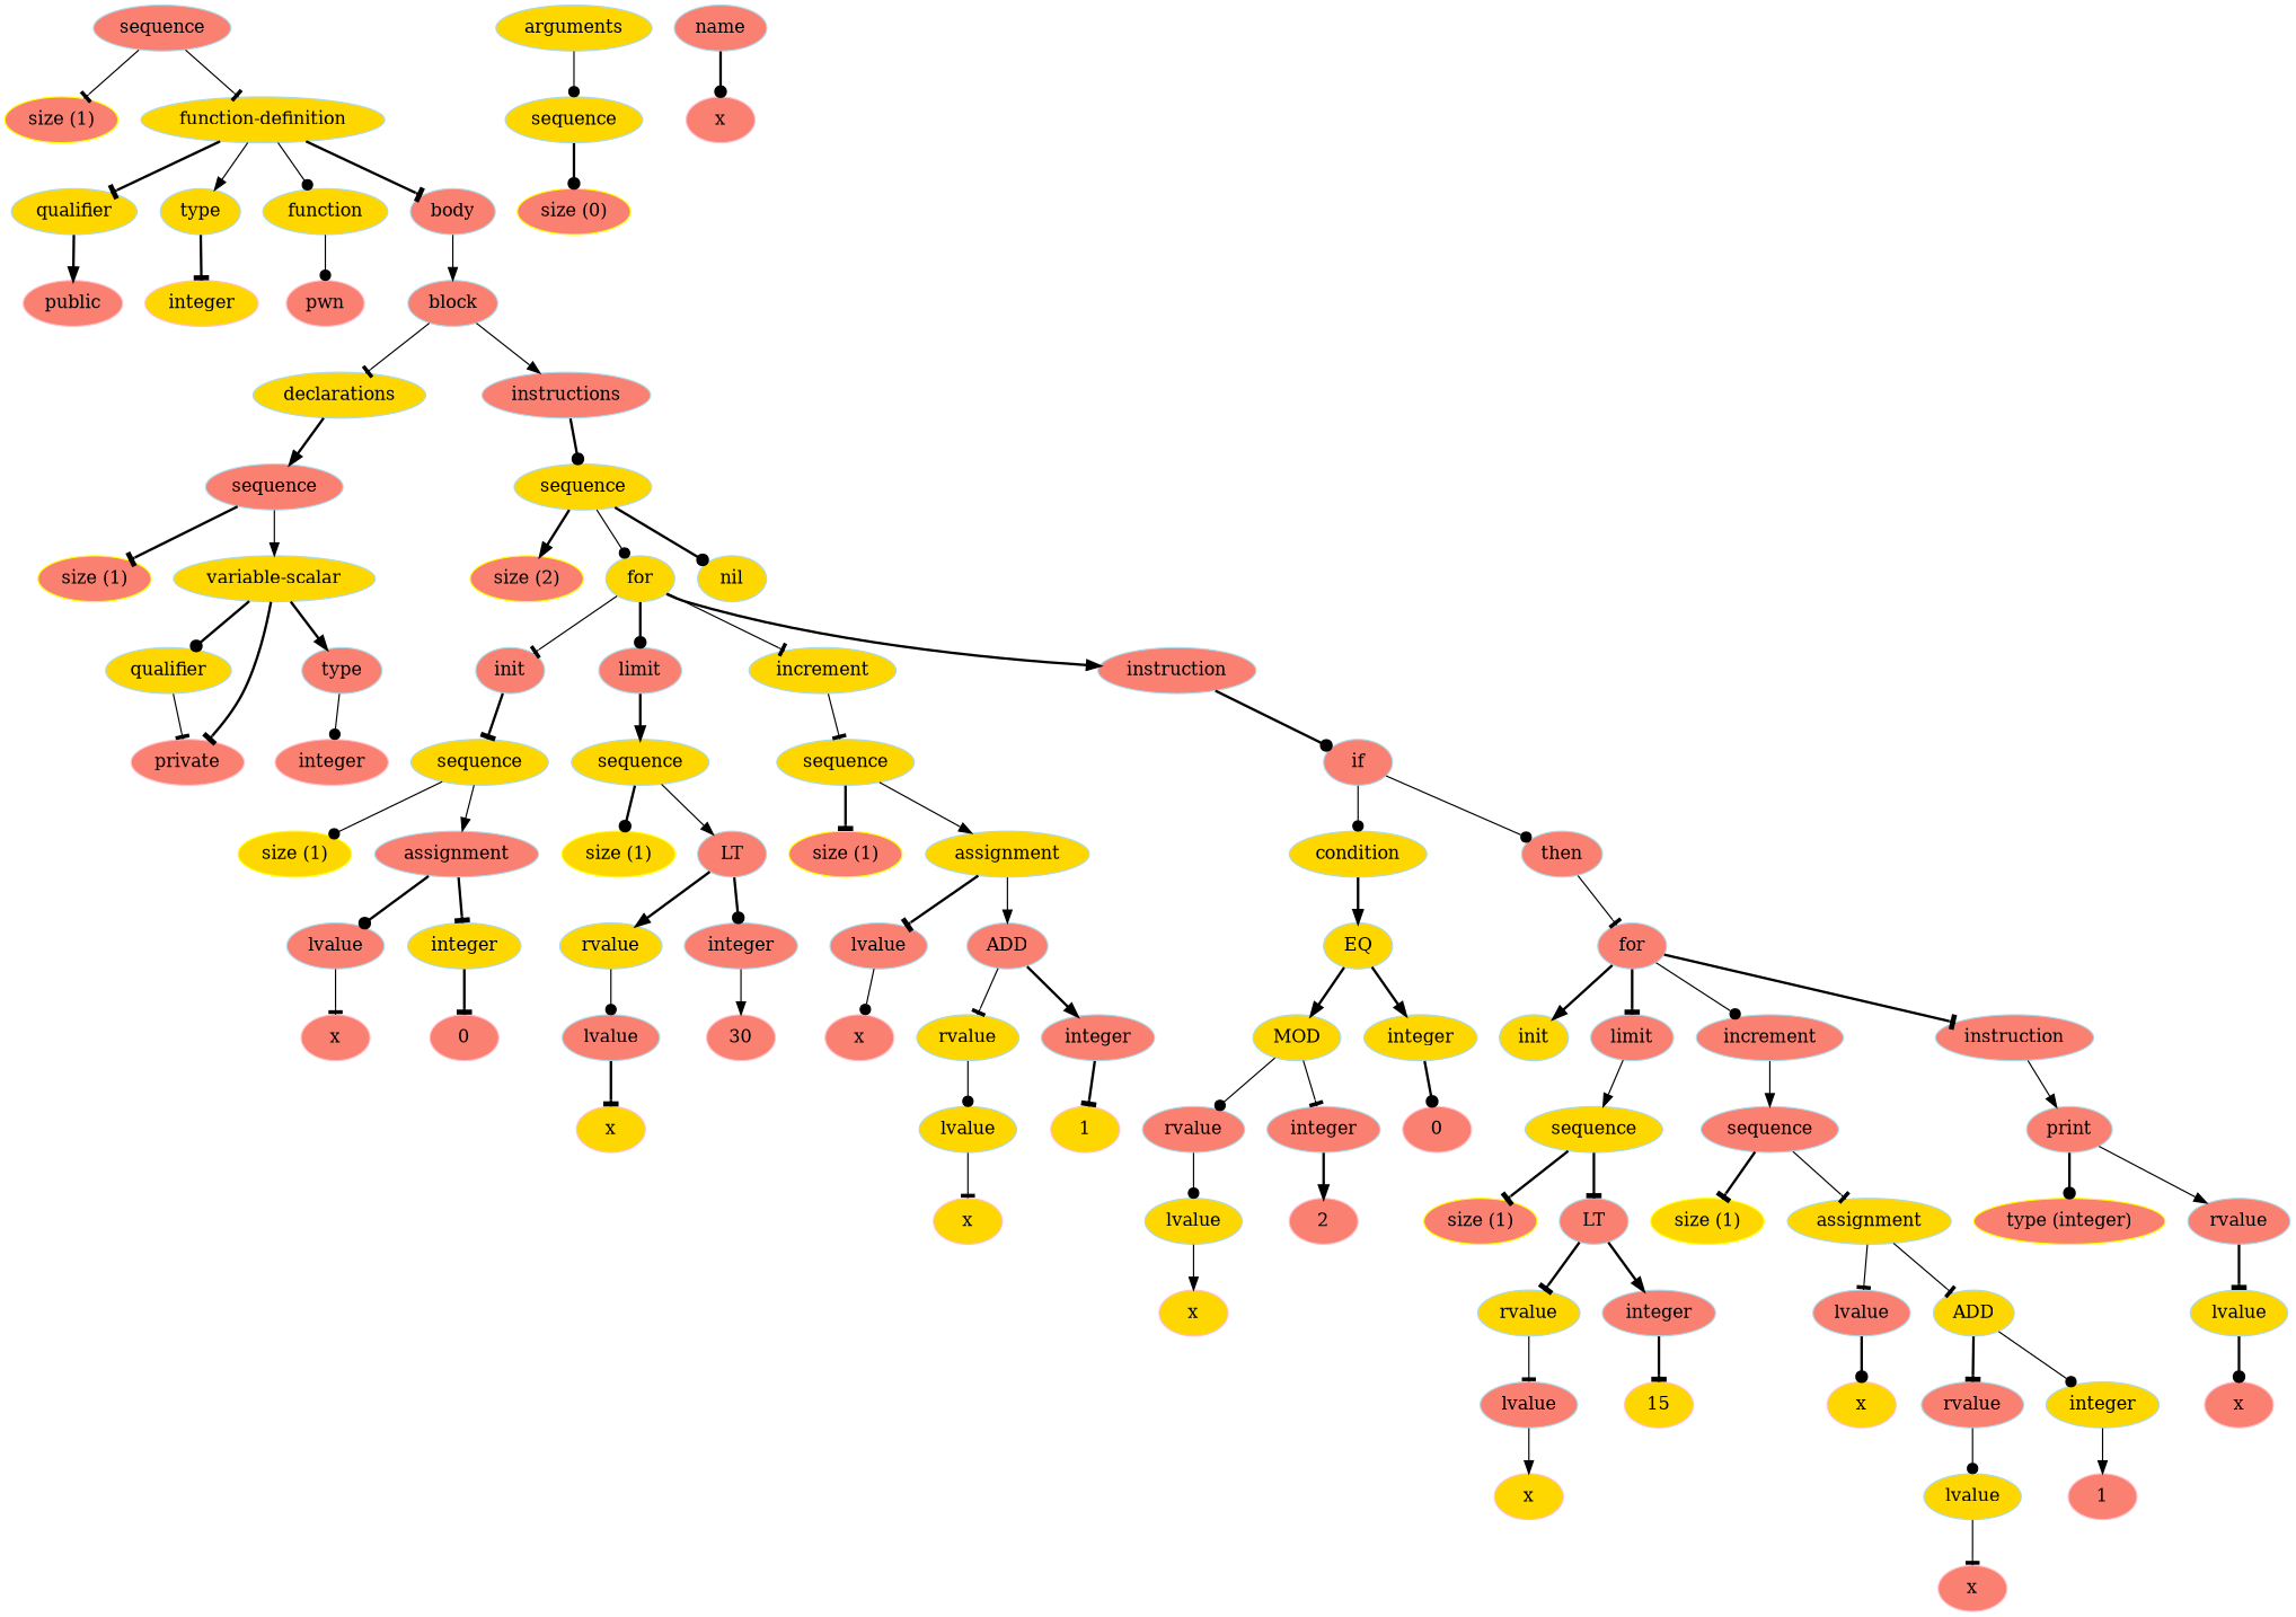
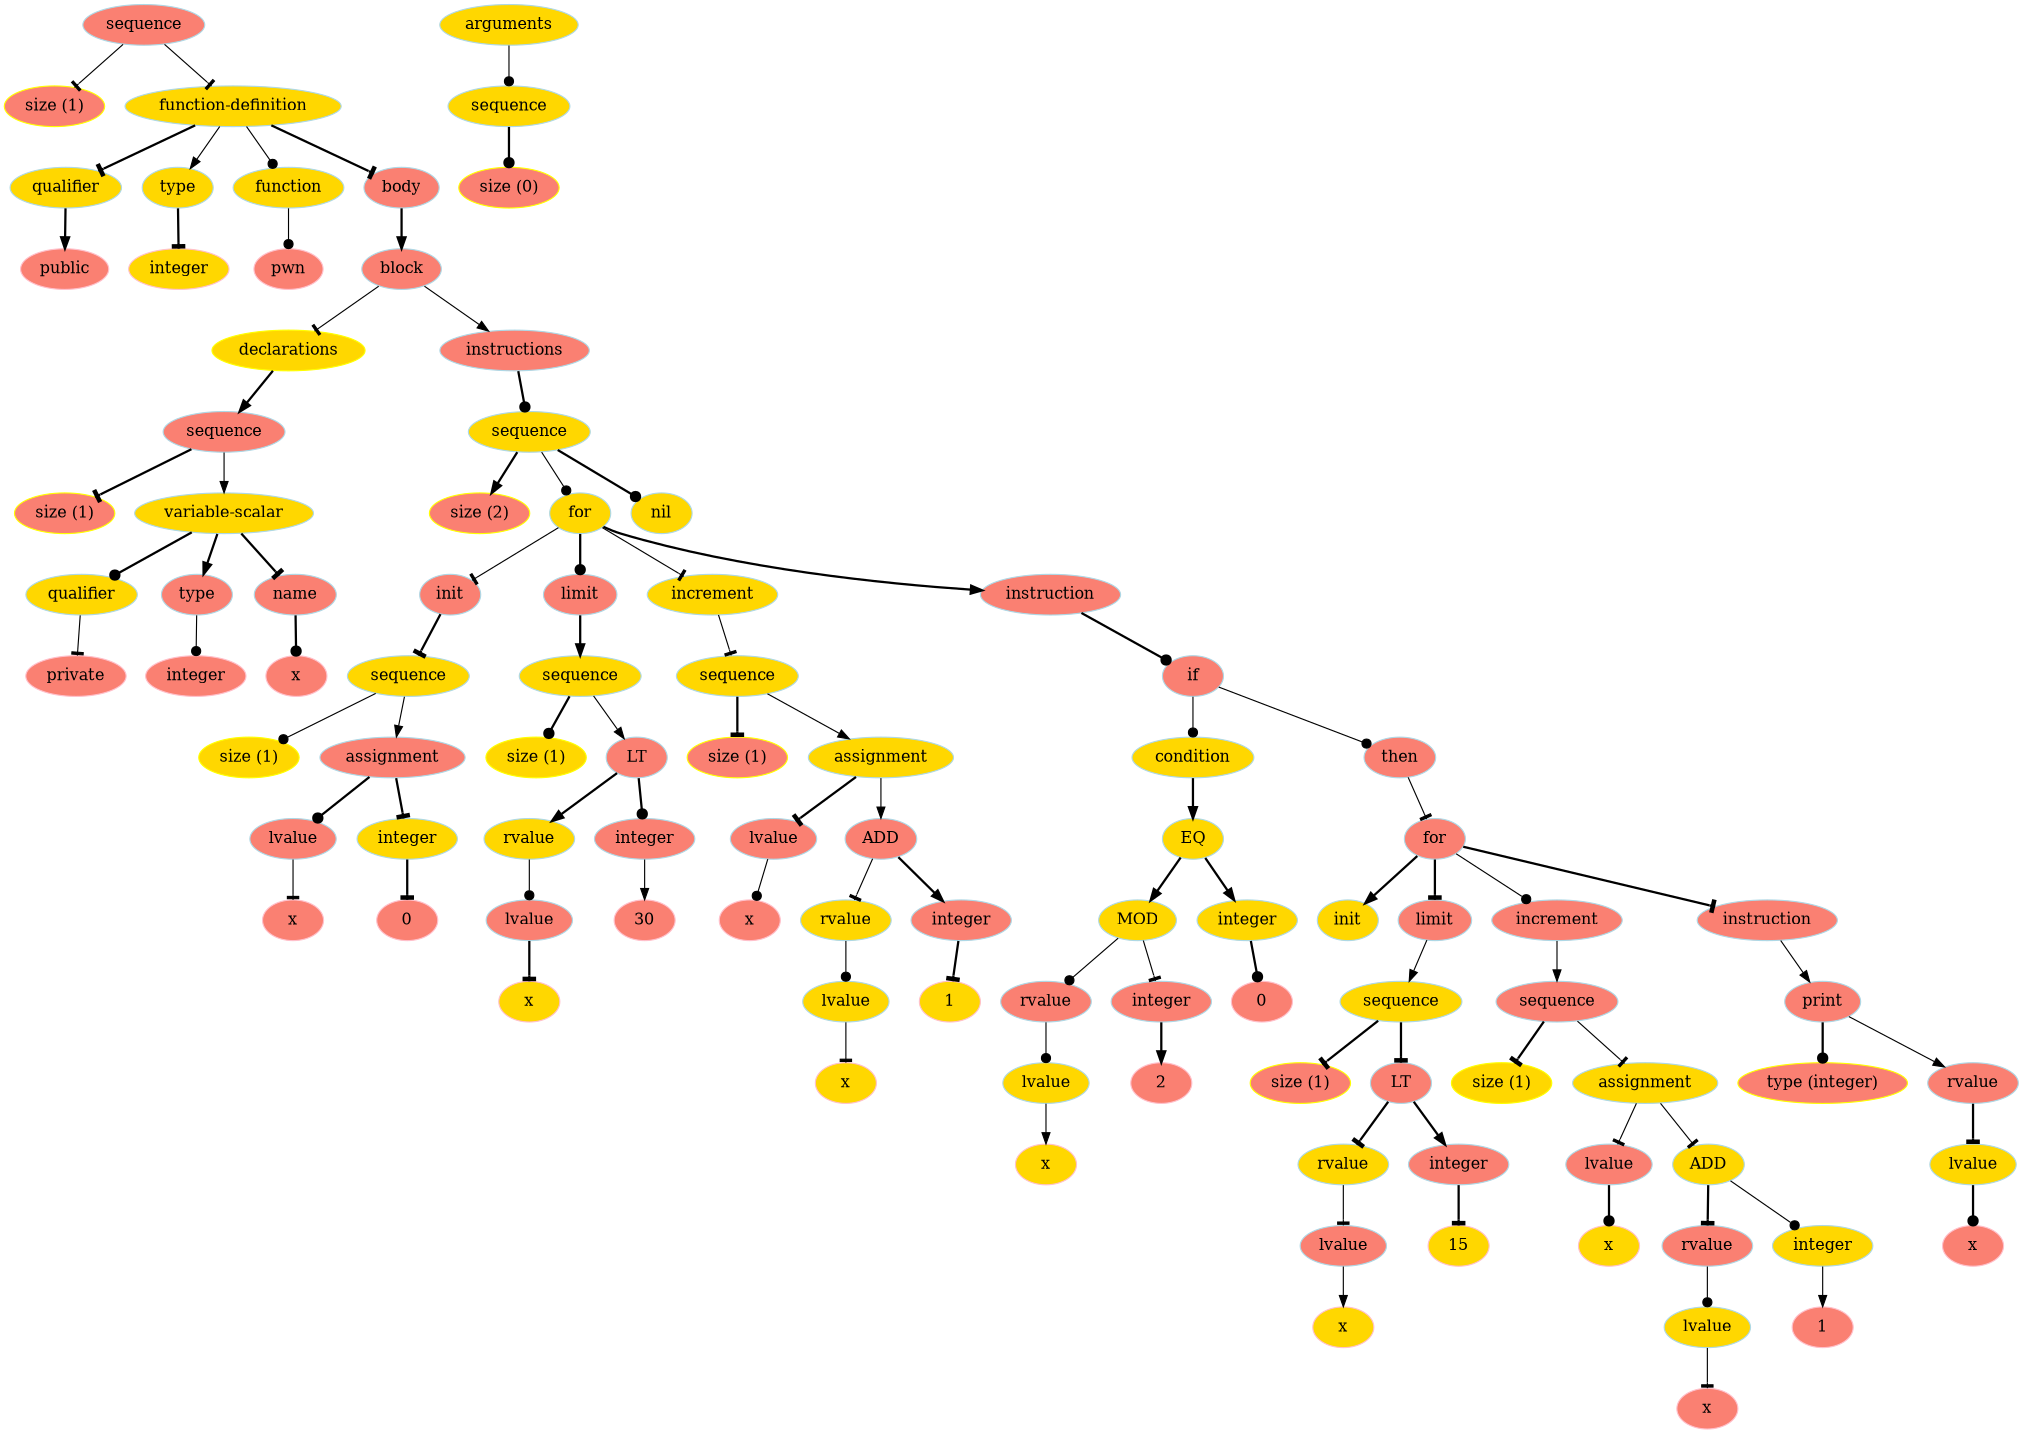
  digraph {
    node [color=lightblue fillcolor=salmon font=6 style=filled]
    edge [arrowhead=tee style=solid]
    n1 [label=sequence]
    n2 [color=yellow label="size (1)"]
    n3 [fillcolor=gold label="function-definition"]
    n4 [fillcolor=gold label=qualifier]
    n5 [fillcolor=gold label=type]
    n6 [fillcolor=gold label=function]
    n7 [label=body]
    n8 [color=pink label=public]
    n9 [color=pink fillcolor=gold label=integer]
    n10 [color=pink label=pwn]
    n11 [fillcolor=gold label=arguments]
    n12 [fillcolor=gold label=sequence]
    n13 [label=block]
    n14 [color=yellow label="size (0)"]
-   n15 [fillcolor=gold label=declarations]
+   n15 [color=yellow fillcolor=gold label=declarations]
    n16 [label=instructions]
    n17 [label=sequence]
    n18 [fillcolor=gold label=sequence]
    n19 [color=yellow label="size (1)"]
    n20 [fillcolor=gold label="variable-scalar"]
    n21 [fillcolor=gold label=qualifier]
    n22 [label=type]
    n23 [label=name]
    n24 [color=pink label=private]
    n25 [color=pink label=integer]
    n26 [color=pink label=x]
    n27 [color=yellow label="size (2)"]
    n28 [fillcolor=gold label=for]
    n29 [fillcolor=gold label=nil]
    n30 [label=init]
    n31 [label=limit]
    n32 [fillcolor=gold label=increment]
    n33 [label=instruction]
    n34 [fillcolor=gold label=sequence]
    n35 [fillcolor=gold label=sequence]
    n36 [fillcolor=gold label=sequence]
    n37 [label=if]
    n38 [color=yellow fillcolor=gold label="size (1)"]
    n39 [label=assignment]
    n40 [label=lvalue]
    n41 [fillcolor=gold label=integer]
    n42 [color=pink label=x]
    n43 [color=pink label=0]
    n44 [color=yellow fillcolor=gold label="size (1)"]
    n45 [label=LT]
    n46 [fillcolor=gold label=rvalue]
    n47 [label=integer]
    n48 [label=lvalue]
    n49 [color=pink label=30]
    n50 [color=pink fillcolor=gold label=x]
    n51 [color=yellow label="size (1)"]
    n52 [fillcolor=gold label=assignment]
    n53 [label=lvalue]
    n54 [label=ADD]
    n55 [color=pink label=x]
    n56 [fillcolor=gold label=rvalue]
    n57 [label=integer]
    n58 [fillcolor=gold label=lvalue]
    n59 [color=pink fillcolor=gold label=1]
    n60 [color=pink fillcolor=gold label=x]
    n61 [fillcolor=gold label=condition]
    n62 [label=then]
    n63 [fillcolor=gold label=EQ]
    n64 [label=for]
    n65 [fillcolor=gold label=MOD]
    n66 [fillcolor=gold label=integer]
    n67 [label=rvalue]
    n68 [label=integer]
    n69 [color=pink label=0]
    n70 [fillcolor=gold label=lvalue]
    n71 [color=pink label=2]
    n72 [color=pink fillcolor=gold label=x]
    n73 [fillcolor=gold label=init]
    n74 [label=limit]
    n75 [label=increment]
    n76 [label=instruction]
    n77 [fillcolor=gold label=sequence]
    n78 [label=sequence]
    n79 [label=print]
    n80 [color=yellow label="size (1)"]
    n81 [label=LT]
    n82 [fillcolor=gold label=rvalue]
    n83 [label=integer]
    n84 [label=lvalue]
    n85 [color=pink fillcolor=gold label=15]
    n86 [color=pink fillcolor=gold label=x]
    n87 [color=yellow fillcolor=gold label="size (1)"]
    n88 [fillcolor=gold label=assignment]
    n89 [label=lvalue]
    n90 [fillcolor=gold label=ADD]
    n91 [color=pink fillcolor=gold label=x]
    n92 [label=rvalue]
    n93 [fillcolor=gold label=integer]
    n94 [fillcolor=gold label=lvalue]
    n95 [color=pink label=1]
    n96 [color=pink label=x]
    n97 [color=yellow label="type (integer)"]
    n98 [label=rvalue]
    n99 [fillcolor=gold label=lvalue]
    n100 [color=pink label=x]
    n1 -> n2
    n1 -> n3
    n3 -> n4 [style=bold]
    n3 -> n5 [arrowhead=normal]
    n3 -> n6 [arrowhead=dot]
    n3 -> n7 [style=bold]
    n4 -> n8 [arrowhead=normal style=bold]
    n5 -> n9 [style=bold]
    n6 -> n10 [arrowhead=dot]
-   n7 -> n13 [arrowhead=normal]
+   n7 -> n13 [arrowhead=normal style=bold]
    n11 -> n12 [arrowhead=dot]
    n12 -> n14 [arrowhead=dot style=bold]
    n13 -> n15
    n13 -> n16 [arrowhead=normal]
    n15 -> n17 [arrowhead=normal style=bold]
    n16 -> n18 [arrowhead=dot style=bold]
    n17 -> n19 [style=bold]
    n17 -> n20 [arrowhead=normal]
    n18 -> n27 [arrowhead=normal style=bold]
    n18 -> n28 [arrowhead=dot]
    n18 -> n29 [arrowhead=dot style=bold]
    n20 -> n21 [arrowhead=dot style=bold]
    n20 -> n22 [arrowhead=normal style=bold]
-   n20 -> n24 [style=bold]
+   n20 -> n23 [style=bold]
    n21 -> n24
    n22 -> n25 [arrowhead=dot]
    n23 -> n26 [arrowhead=dot style=bold]
    n28 -> n30
    n28 -> n31 [arrowhead=dot style=bold]
    n28 -> n32
    n28 -> n33 [arrowhead=normal style=bold]
    n30 -> n34 [style=bold]
    n31 -> n35 [arrowhead=normal style=bold]
    n32 -> n36
    n33 -> n37 [arrowhead=dot style=bold]
    n34 -> n38 [arrowhead=dot]
    n34 -> n39 [arrowhead=normal]
    n35 -> n44 [arrowhead=dot style=bold]
    n35 -> n45 [arrowhead=normal]
    n36 -> n51 [style=bold]
    n36 -> n52 [arrowhead=normal]
    n37 -> n61 [arrowhead=dot]
    n37 -> n62 [arrowhead=dot]
    n39 -> n40 [arrowhead=dot style=bold]
    n39 -> n41 [style=bold]
    n40 -> n42
    n41 -> n43 [style=bold]
    n45 -> n46 [arrowhead=normal style=bold]
    n45 -> n47 [arrowhead=dot style=bold]
    n46 -> n48 [arrowhead=dot]
    n47 -> n49 [arrowhead=normal]
    n48 -> n50 [style=bold]
    n52 -> n53 [style=bold]
    n52 -> n54 [arrowhead=normal]
    n53 -> n55 [arrowhead=dot]
    n54 -> n56
    n54 -> n57 [arrowhead=normal style=bold]
    n56 -> n58 [arrowhead=dot]
    n57 -> n59 [style=bold]
    n58 -> n60
    n61 -> n63 [arrowhead=normal style=bold]
    n62 -> n64
    n63 -> n65 [arrowhead=normal style=bold]
    n63 -> n66 [arrowhead=normal style=bold]
    n64 -> n73 [arrowhead=normal style=bold]
    n64 -> n74 [style=bold]
    n64 -> n75 [arrowhead=dot]
    n64 -> n76 [style=bold]
    n65 -> n67 [arrowhead=dot]
    n65 -> n68
    n66 -> n69 [arrowhead=dot style=bold]
    n67 -> n70 [arrowhead=dot]
    n68 -> n71 [arrowhead=normal style=bold]
    n70 -> n72 [arrowhead=normal]
    n74 -> n77 [arrowhead=normal]
    n75 -> n78 [arrowhead=normal]
    n76 -> n79 [arrowhead=normal]
    n77 -> n80 [style=bold]
    n77 -> n81 [style=bold]
    n78 -> n87 [style=bold]
    n78 -> n88
    n79 -> n97 [arrowhead=dot style=bold]
    n79 -> n98 [arrowhead=normal]
    n81 -> n82 [style=bold]
    n81 -> n83 [arrowhead=normal style=bold]
    n82 -> n84
    n83 -> n85 [style=bold]
    n84 -> n86 [arrowhead=normal]
    n88 -> n89
    n88 -> n90
    n89 -> n91 [arrowhead=dot style=bold]
    n90 -> n92 [style=bold]
    n90 -> n93 [arrowhead=dot]
    n92 -> n94 [arrowhead=dot]
    n93 -> n95 [arrowhead=normal]
    n94 -> n96
    n98 -> n99 [style=bold]
    n99 -> n100 [arrowhead=dot style=bold]
  }
